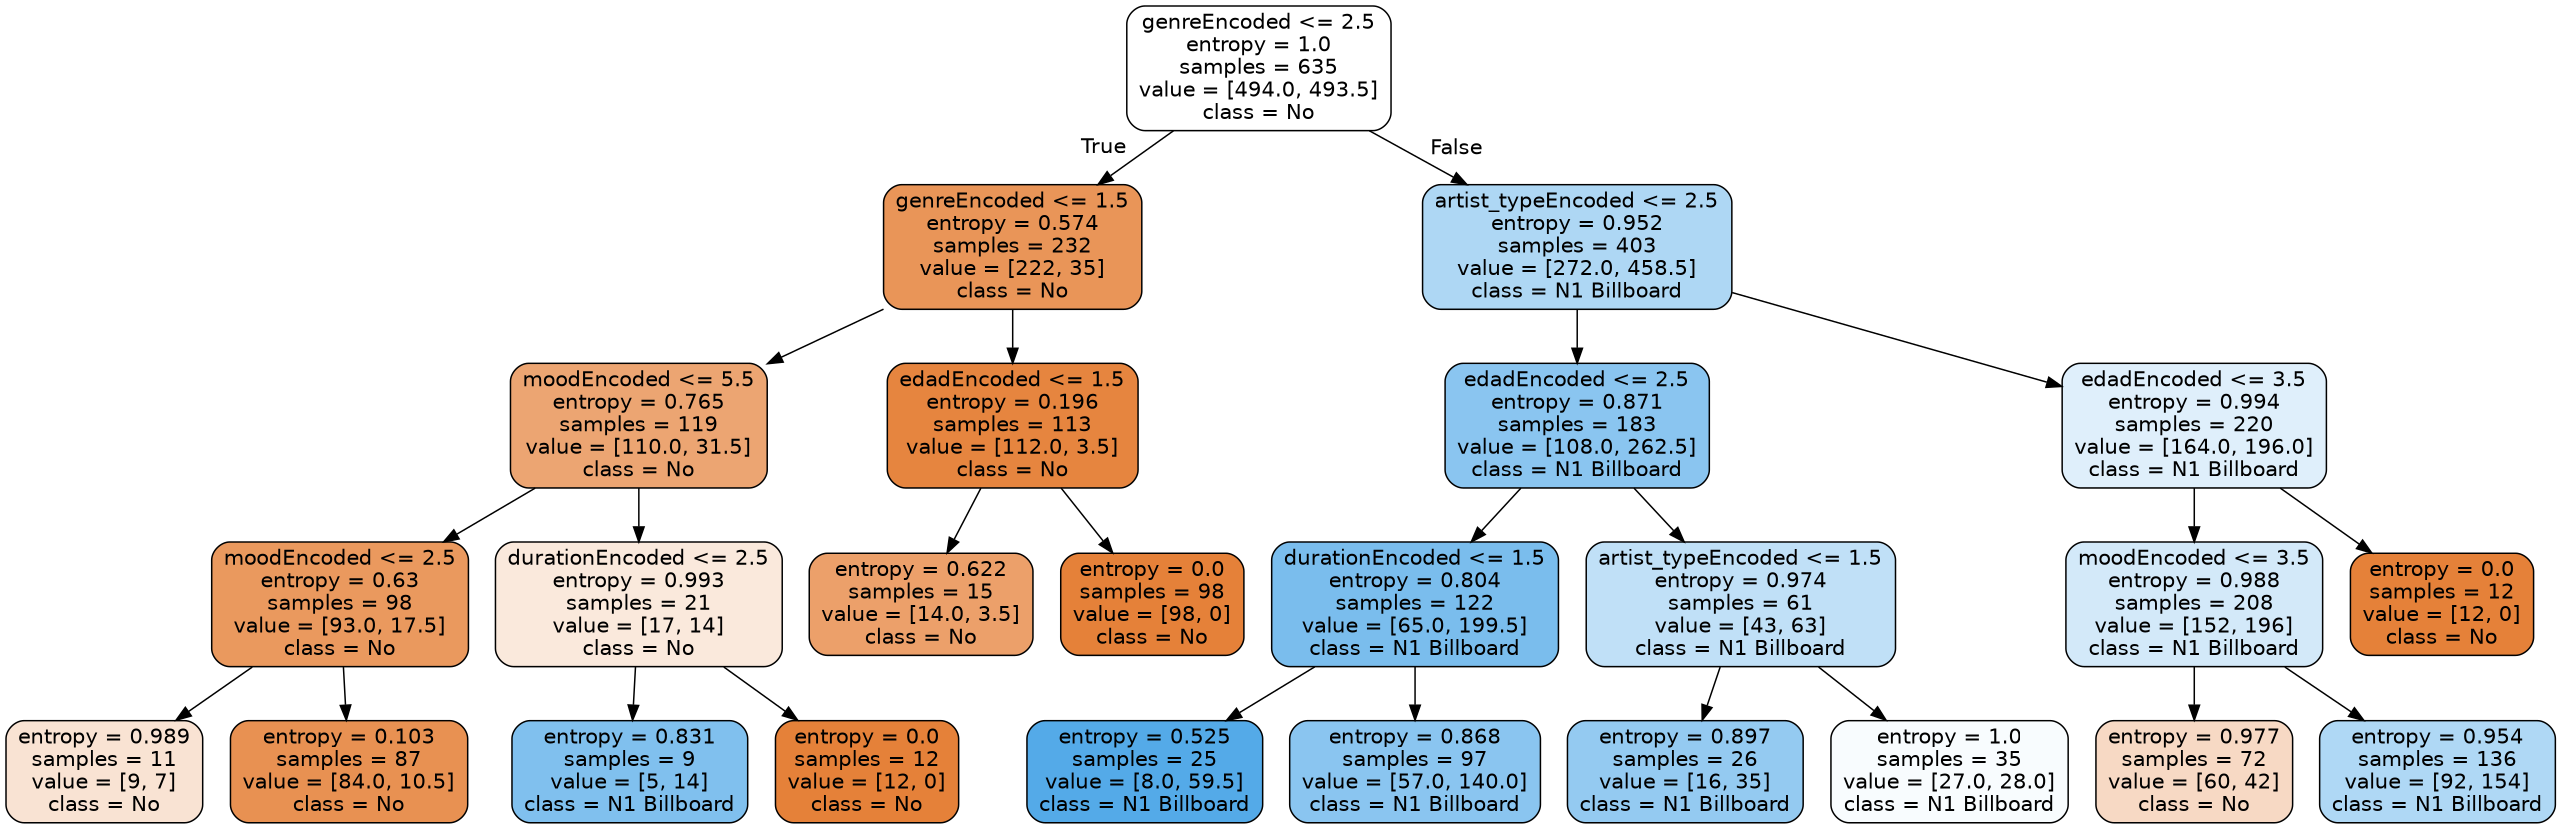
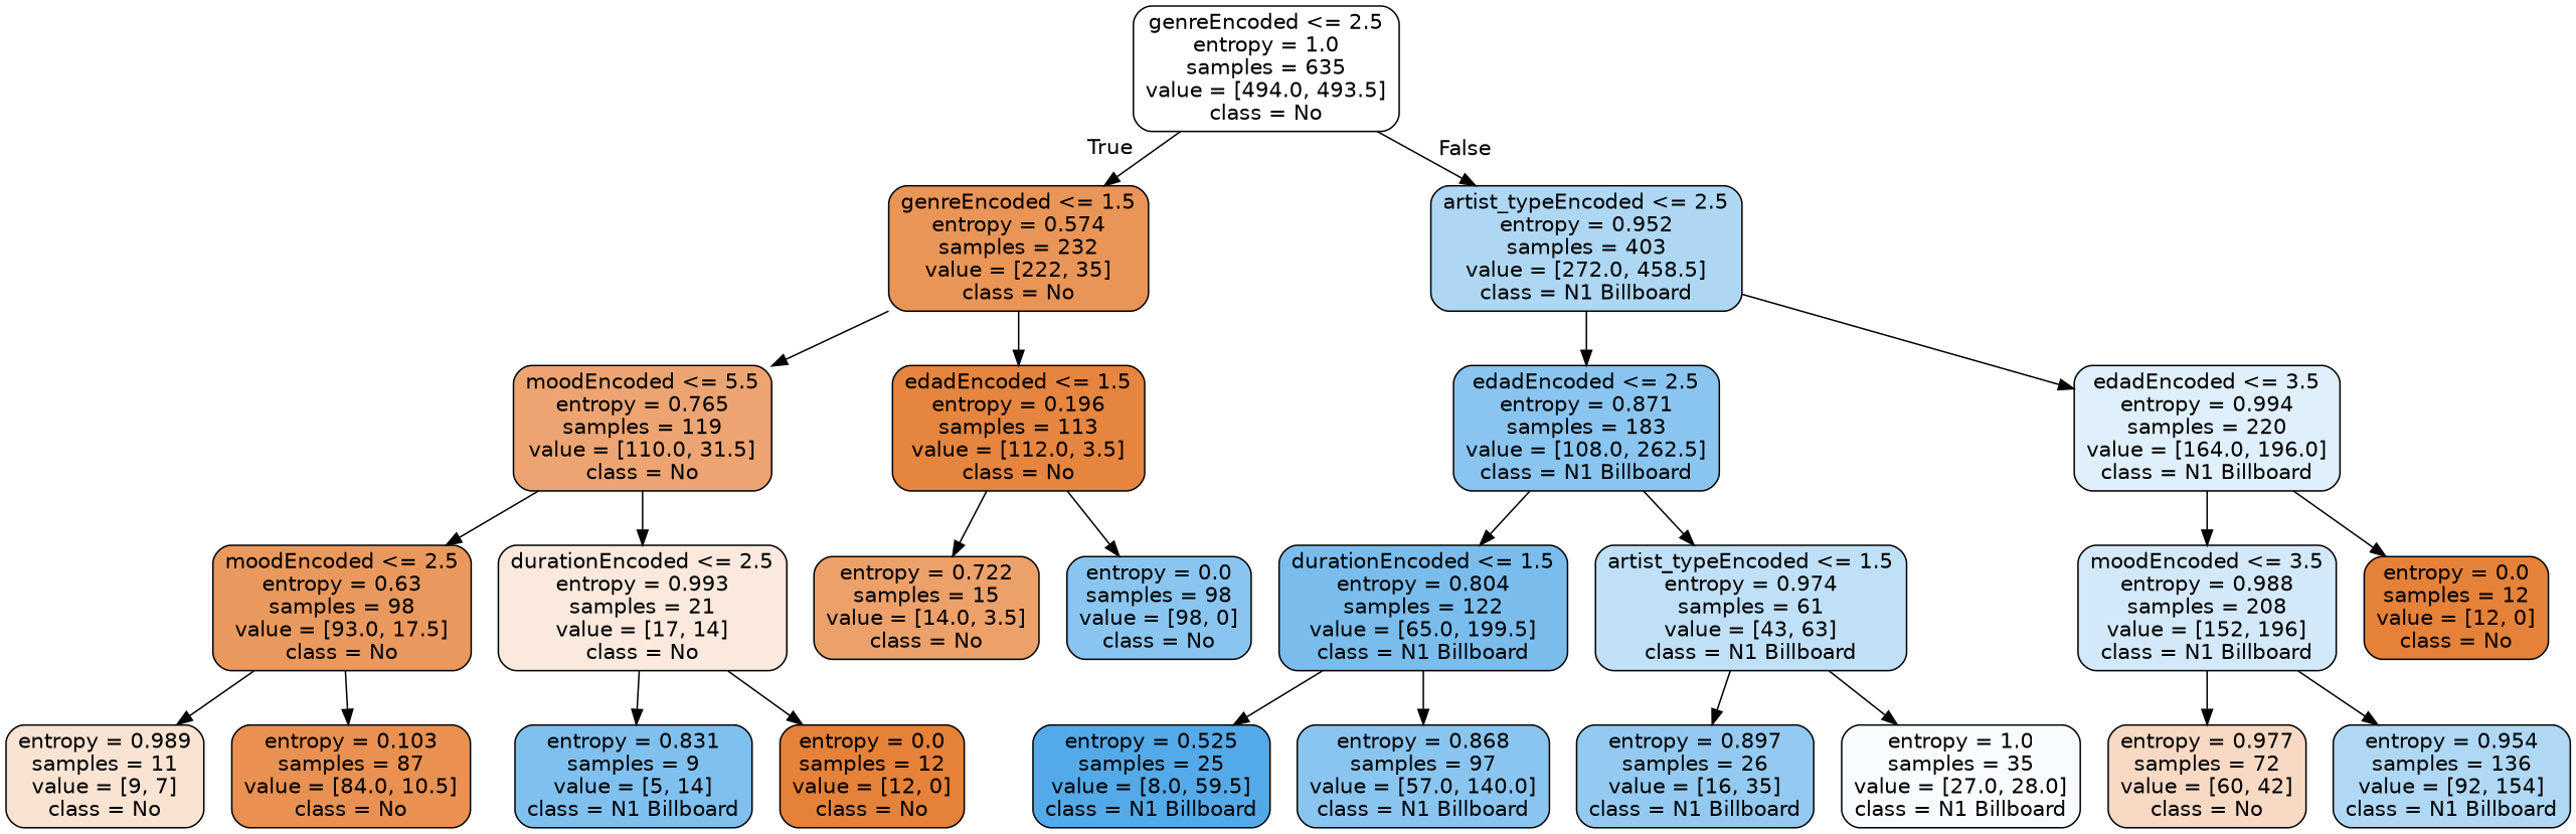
  digraph {
    node [color=black fillcolor="#e58139" fontname=helvetica shape=box style="filled, rounded"]
    edge [fontname=helvetica]
    n1 [fillcolor="#ffffff" label="genreEncoded <= 2.5\nentropy = 1.0\nsamples = 635\nvalue = [494.0, 493.5]\nclass = No"]
    n2 [fillcolor="#e99558" label="genreEncoded <= 1.5\nentropy = 0.574\nsamples = 232\nvalue = [222, 35]\nclass = No"]
    n3 [fillcolor="#aed7f4" label="artist_typeEncoded <= 2.5\nentropy = 0.952\nsamples = 403\nvalue = [272.0, 458.5]\nclass = N1 Billboard"]
    n4 [fillcolor="#eca572" label="moodEncoded <= 5.5\nentropy = 0.765\nsamples = 119\nvalue = [110.0, 31.5]\nclass = No"]
    n5 [fillcolor="#e6853f" label="edadEncoded <= 1.5\nentropy = 0.196\nsamples = 113\nvalue = [112.0, 3.5]\nclass = No"]
    n6 [fillcolor="#8ac5f0" label="edadEncoded <= 2.5\nentropy = 0.871\nsamples = 183\nvalue = [108.0, 262.5]\nclass = N1 Billboard"]
    n7 [fillcolor="#dfeffb" label="edadEncoded <= 3.5\nentropy = 0.994\nsamples = 220\nvalue = [164.0, 196.0]\nclass = N1 Billboard"]
    n8 [fillcolor="#ea995e" label="moodEncoded <= 2.5\nentropy = 0.63\nsamples = 98\nvalue = [93.0, 17.5]\nclass = No"]
    n9 [fillcolor="#fae9dc" label="durationEncoded <= 2.5\nentropy = 0.993\nsamples = 21\nvalue = [17, 14]\nclass = No"]
-   n10 [fillcolor="#eca06a" label="entropy = 0.622\nsamples = 15\nvalue = [14.0, 3.5]\nclass = No"]
-   n11 [label="entropy = 0.0\nsamples = 98\nvalue = [98, 0]\nclass = No"]
+   n10 [fillcolor="#eca06a" label="entropy = 0.722\nsamples = 15\nvalue = [14.0, 3.5]\nclass = No"]
+   n11 [fillcolor="#8ac5f0" label="entropy = 0.0\nsamples = 98\nvalue = [98, 0]\nclass = No"]
    n12 [fillcolor="#f9e3d3" label="entropy = 0.989\nsamples = 11\nvalue = [9, 7]\nclass = No"]
    n13 [fillcolor="#e89152" label="entropy = 0.103\nsamples = 87\nvalue = [84.0, 10.5]\nclass = No"]
    n14 [fillcolor="#80c0ee" label="entropy = 0.831\nsamples = 9\nvalue = [5, 14]\nclass = N1 Billboard"]
    n15 [label="entropy = 0.0\nsamples = 12\nvalue = [12, 0]\nclass = No"]
    n16 [fillcolor="#7abded" label="durationEncoded <= 1.5\nentropy = 0.804\nsamples = 122\nvalue = [65.0, 199.5]\nclass = N1 Billboard"]
    n17 [fillcolor="#c0e0f7" label="artist_typeEncoded <= 1.5\nentropy = 0.974\nsamples = 61\nvalue = [43, 63]\nclass = N1 Billboard"]
    n18 [fillcolor="#d3e9f9" label="moodEncoded <= 3.5\nentropy = 0.988\nsamples = 208\nvalue = [152, 196]\nclass = N1 Billboard"]
    n19 [label="entropy = 0.0\nsamples = 12\nvalue = [12, 0]\nclass = No"]
    n20 [fillcolor="#54aae8" label="entropy = 0.525\nsamples = 25\nvalue = [8.0, 59.5]\nclass = N1 Billboard"]
    n21 [fillcolor="#8ac5f0" label="entropy = 0.868\nsamples = 97\nvalue = [57.0, 140.0]\nclass = N1 Billboard"]
    n22 [fillcolor="#94caf1" label="entropy = 0.897\nsamples = 26\nvalue = [16, 35]\nclass = N1 Billboard"]
    n23 [fillcolor="#f8fcfe" label="entropy = 1.0\nsamples = 35\nvalue = [27.0, 28.0]\nclass = N1 Billboard"]
    n24 [fillcolor="#f7d9c4" label="entropy = 0.977\nsamples = 72\nvalue = [60, 42]\nclass = No"]
    n25 [fillcolor="#afd8f5" label="entropy = 0.954\nsamples = 136\nvalue = [92, 154]\nclass = N1 Billboard"]
    n1 -> n2 [headlabel=True labelangle=45 labeldistance=2.5]
    n1 -> n3 [headlabel=False labelangle=-45 labeldistance=2.5]
    n2 -> n4
    n2 -> n5
    n3 -> n6
    n3 -> n7
    n4 -> n8
    n4 -> n9
    n5 -> n10
    n5 -> n11
    n6 -> n16
    n6 -> n17
    n7 -> n18
    n7 -> n19
    n8 -> n12
    n8 -> n13
    n9 -> n14
    n9 -> n15
    n16 -> n20
    n16 -> n21
    n17 -> n22
    n17 -> n23
    n18 -> n24
    n18 -> n25
  }
